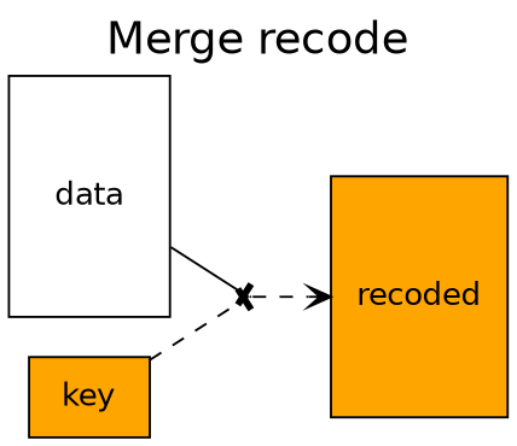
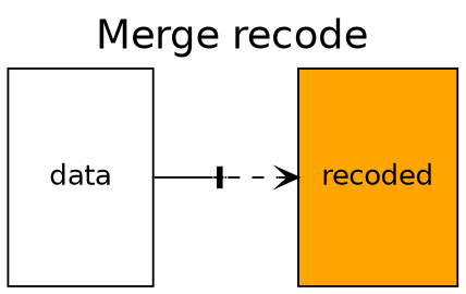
  digraph {
    fontname=helvetica
    fontsize=20
    label="Merge recode"
    labelloc=top
    rankdir=LR
    node [fontname=helvetica fontsize=14 shape=rect style=filled fillcolor=white]
    edge [arrowhead=tee headclip=false style=dashed]
    data [fixedsize=true height=1.5 width=1]
    dummy [shape=point width=0]
-   key [fillcolor=orange]
    n4 [fixedsize=true height=1.5 label=recoded width=1.1 fillcolor=orange]
    data -> dummy [style=solid]
    dummy -> n4 [headport=w tailclip=false arrowhead=vee headclip=""]
-   key -> dummy
  }
